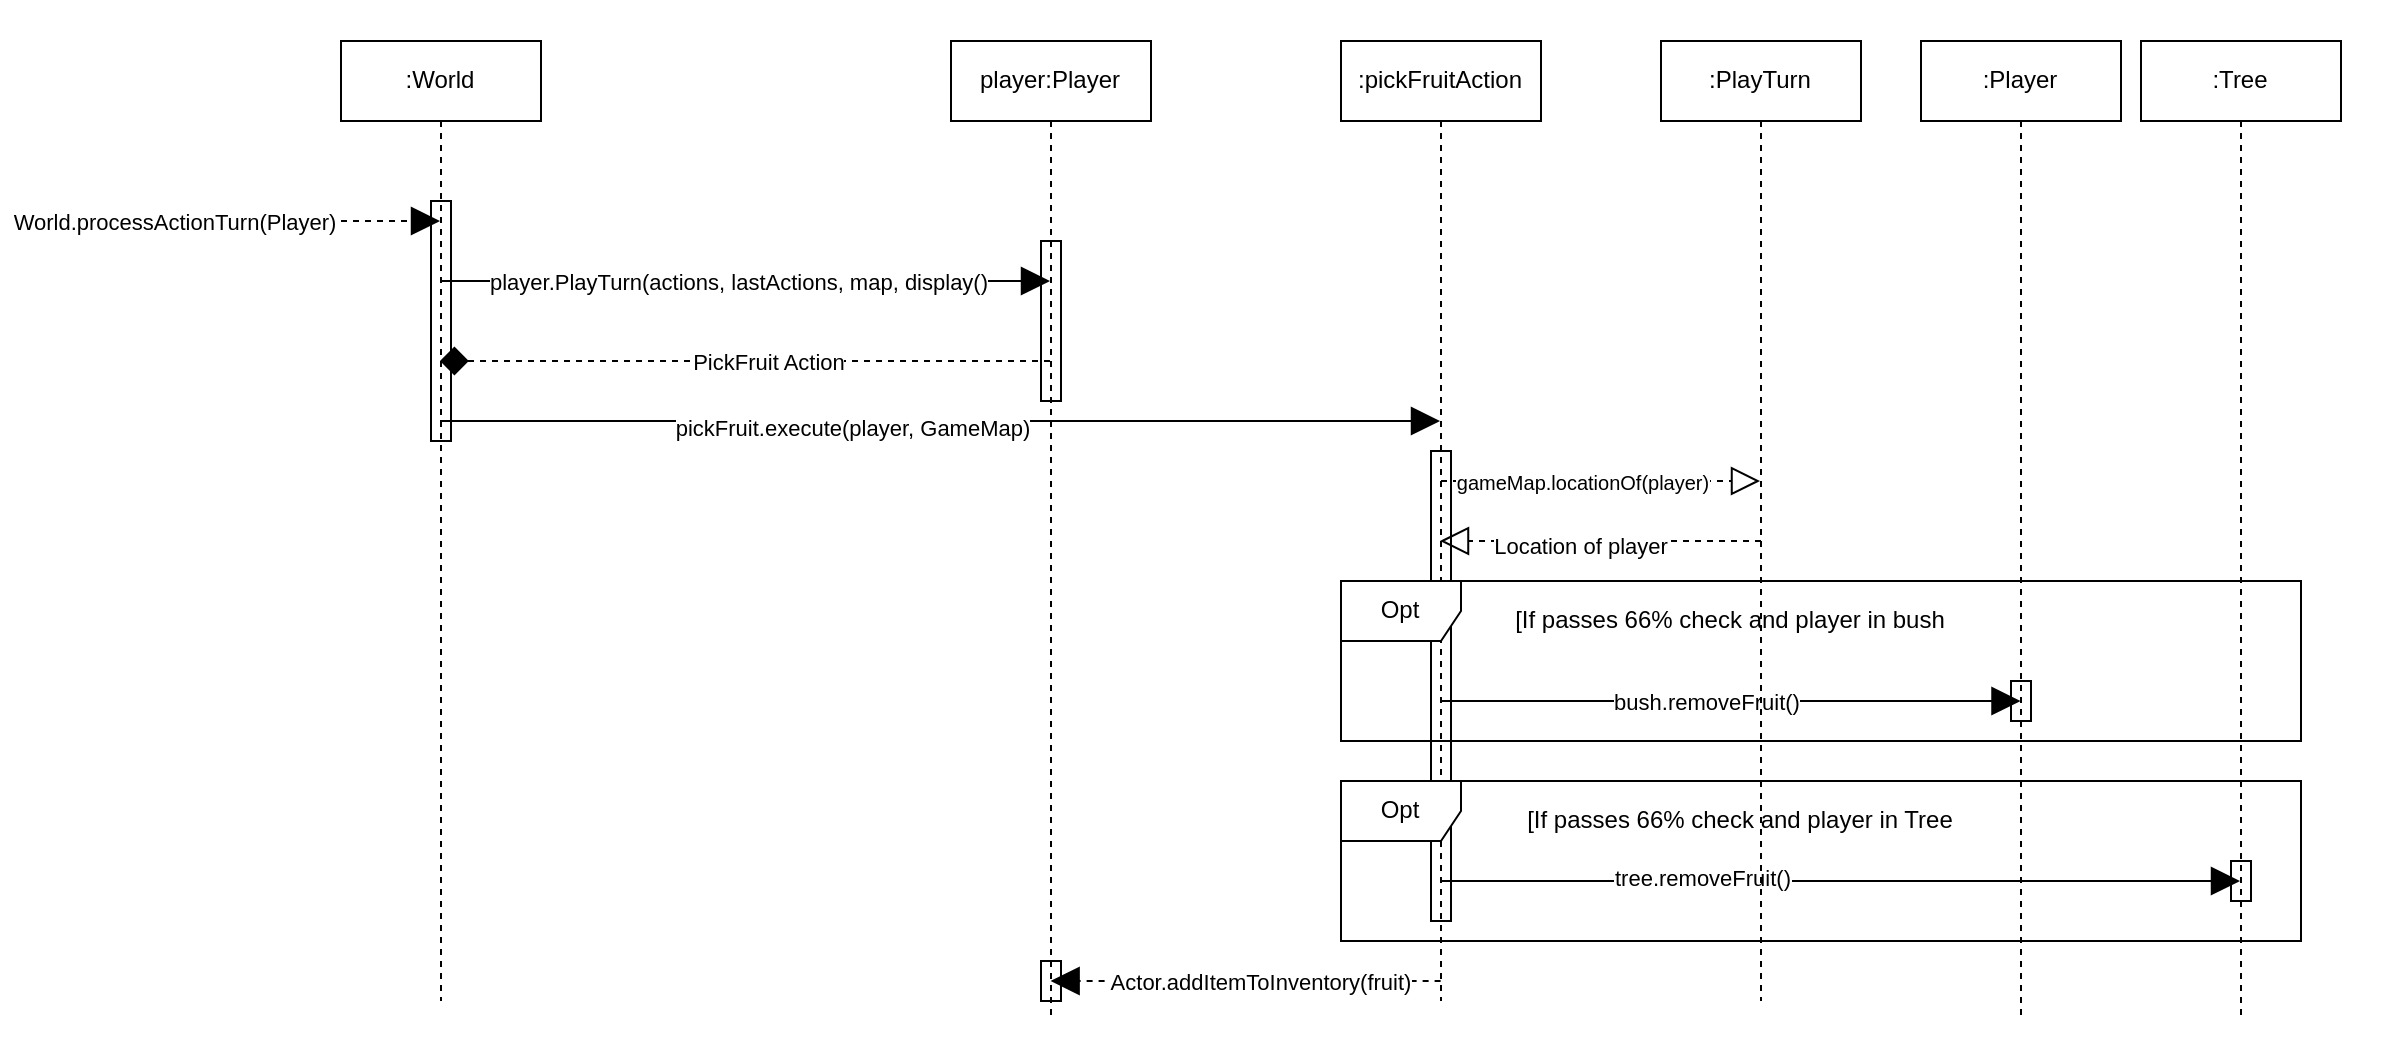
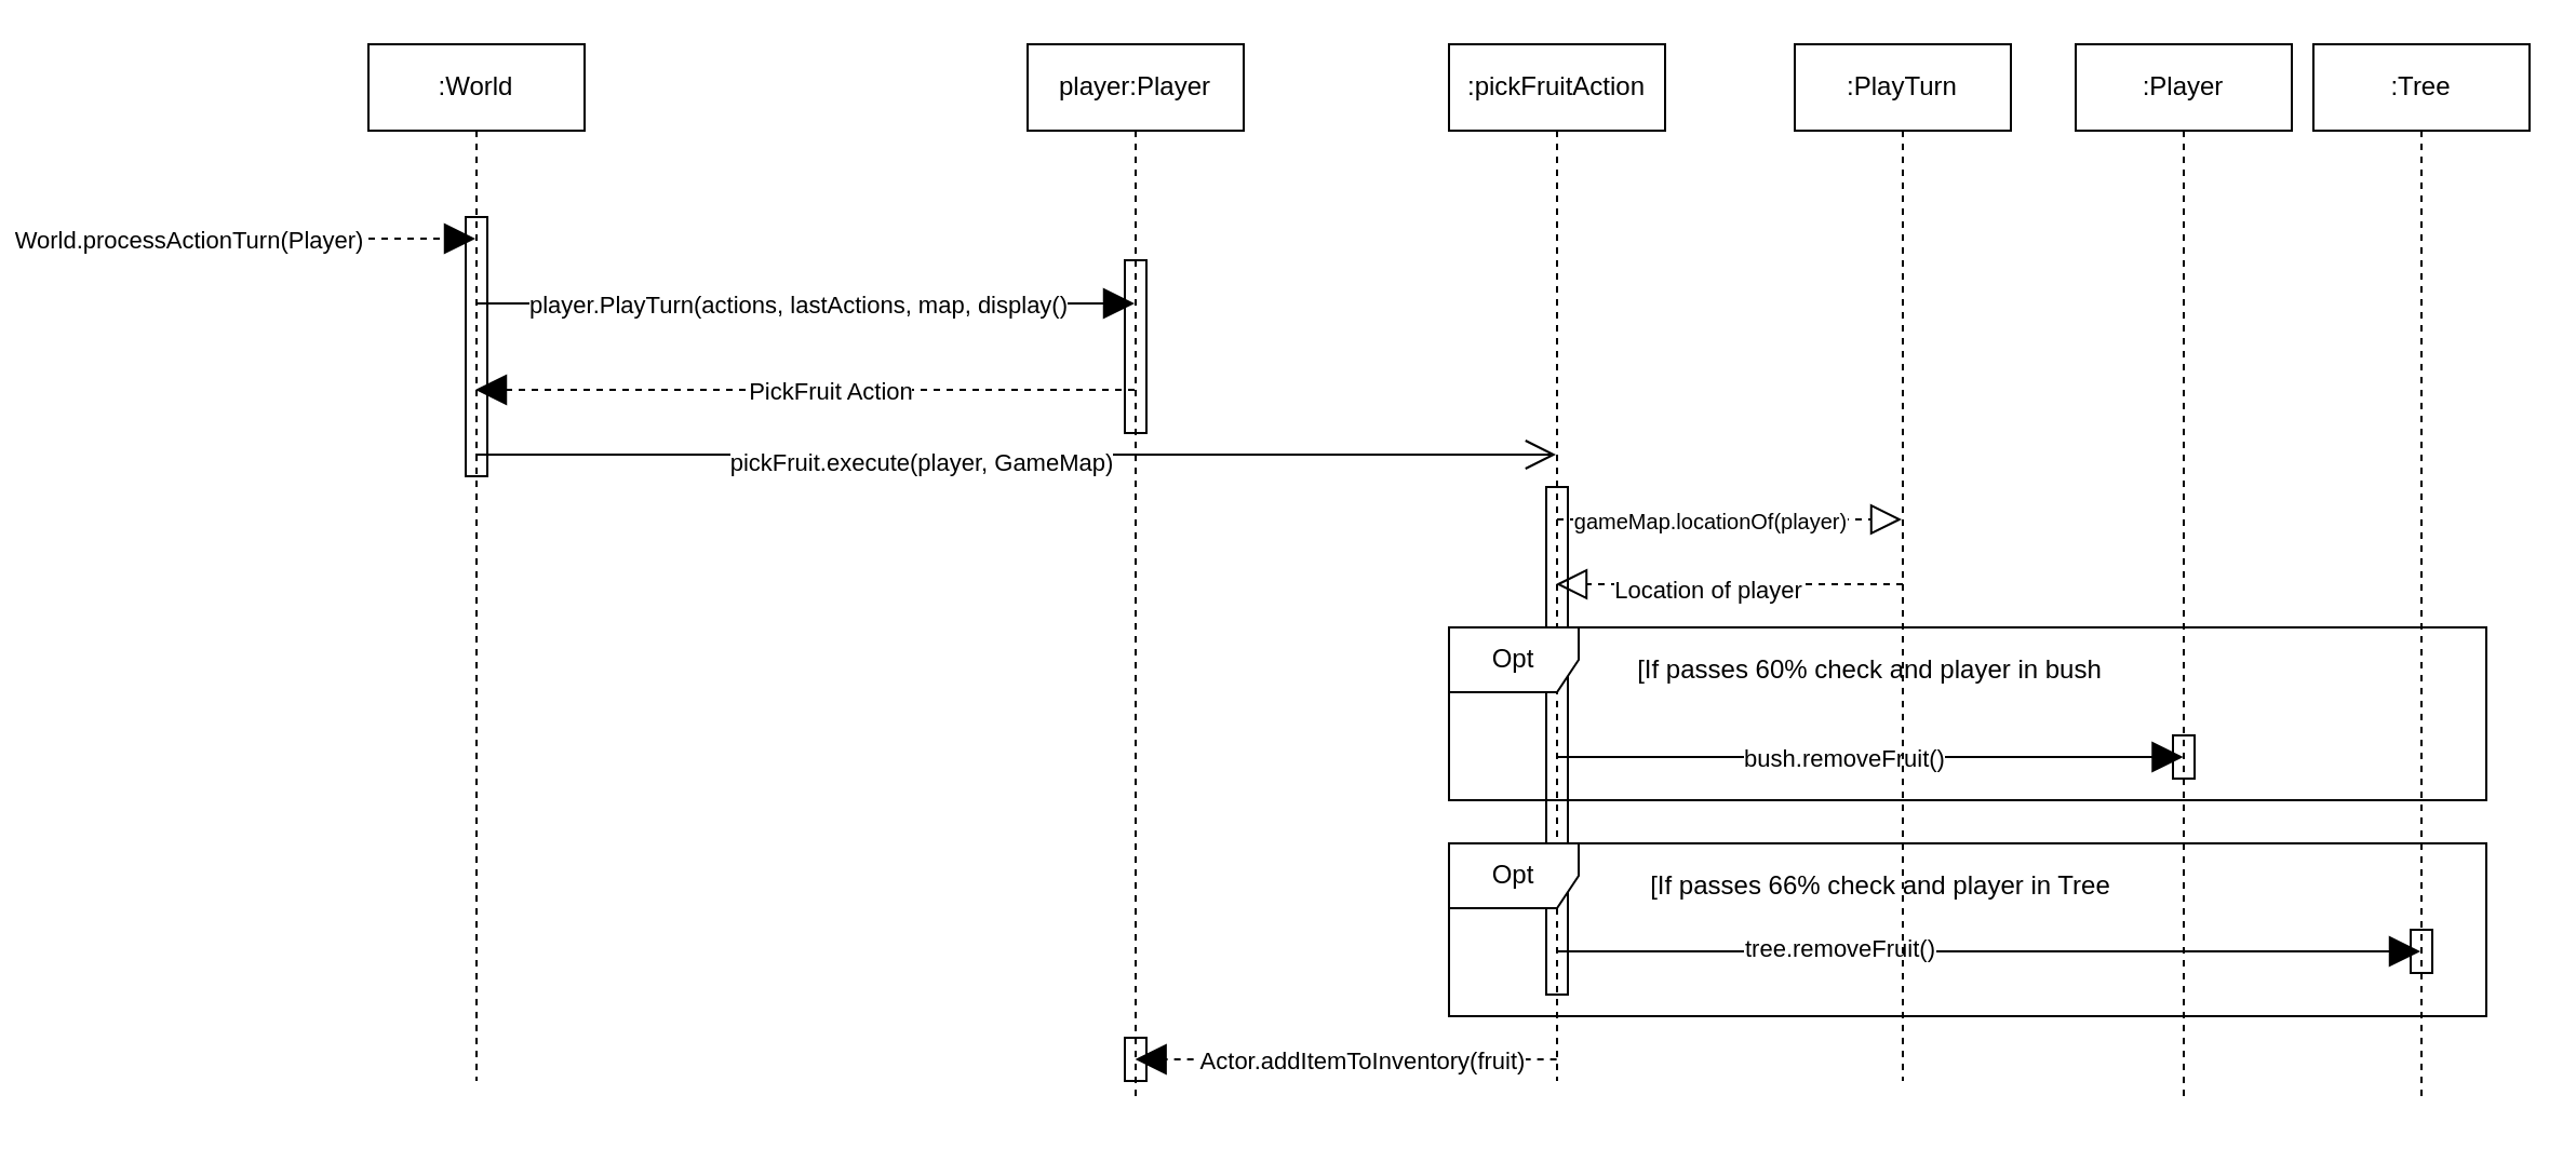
  <mxCell id="0" />
  <mxCell id="1" parent="0" />
  <mxCell id="2" value=":World" style="shape=umlLifeline;perimeter=lifelinePerimeter;whiteSpace=wrap;html=1;container=1;collapsible=0;recursiveResize=0;outlineConnect=0;" vertex="1" parent="1"><mxGeometry x="170" y="20" width="100" height="480" as="geometry" /></mxCell>
  <mxCell id="3" value="" style="endArrow=block;endFill=1;endSize=12;html=1;" edge="1" parent="2" target="6"><mxGeometry width="160" relative="1" as="geometry"><mxPoint x="50" y="120" as="sourcePoint" /><mxPoint x="210" y="120" as="targetPoint" /></mxGeometry></mxCell>
  <mxCell id="4" value="player.PlayTurn(actions, lastActions, map, display()" style="edgeLabel;html=1;align=center;verticalAlign=middle;resizable=0;points=[];" vertex="1" connectable="0" parent="3"><mxGeometry x="-0.45" y="-1" relative="1" as="geometry"><mxPoint x="64" y="-1" as="offset" /></mxGeometry></mxCell>
  <mxCell id="5" value="" style="html=1;points=[];perimeter=orthogonalPerimeter;fillColor=none;" vertex="1" parent="2"><mxGeometry x="45" y="80" width="10" height="120" as="geometry" /></mxCell>
  <mxCell id="6" value="player:Player" style="shape=umlLifeline;perimeter=lifelinePerimeter;whiteSpace=wrap;html=1;container=1;collapsible=0;recursiveResize=0;outlineConnect=0;" vertex="1" parent="1"><mxGeometry x="475" y="20" width="100" height="490" as="geometry" /></mxCell>
  <mxCell id="7" value="" style="html=1;points=[];perimeter=orthogonalPerimeter;fillColor=none;" vertex="1" parent="6"><mxGeometry x="45" y="100" width="10" height="80" as="geometry" /></mxCell>
  <mxCell id="8" value="" style="html=1;points=[];perimeter=orthogonalPerimeter;fillColor=none;" vertex="1" parent="6"><mxGeometry x="45" y="460" width="10" height="20" as="geometry" /></mxCell>
  <mxCell id="9" value="" style="endArrow=block;dashed=1;endFill=1;endSize=12;html=1;" edge="1" parent="1" target="2"><mxGeometry width="160" relative="1" as="geometry"><mxPoint x="20" y="110" as="sourcePoint" /><mxPoint x="140" y="110" as="targetPoint" /></mxGeometry></mxCell>
  <mxCell id="10" value="World.processActionTurn(Player)" style="edgeLabel;html=1;align=center;verticalAlign=middle;resizable=0;points=[];" vertex="1" connectable="0" parent="9"><mxGeometry x="-0.579" relative="1" as="geometry"><mxPoint x="24" as="offset" /></mxGeometry></mxCell>
- <mxCell id="11" value="" style="endArrow=diamond;dashed=1;endFill=1;endSize=12;html=1;" edge="1" parent="1" source="6" target="2"><mxGeometry width="160" relative="1" as="geometry"><mxPoint x="450" y="190" as="sourcePoint" /><mxPoint x="310" y="190" as="targetPoint" /><Array as="points"><mxPoint x="370" y="180" /></Array></mxGeometry></mxCell>
+ <mxCell id="11" value="" style="endArrow=block;dashed=1;endFill=1;endSize=12;html=1;" edge="1" parent="1" source="6" target="2"><mxGeometry width="160" relative="1" as="geometry"><mxPoint x="450" y="190" as="sourcePoint" /><mxPoint x="310" y="190" as="targetPoint" /><Array as="points"><mxPoint x="370" y="180" /></Array></mxGeometry></mxCell>
  <mxCell id="12" value="PickFruit Action" style="edgeLabel;html=1;align=center;verticalAlign=middle;resizable=0;points=[];" vertex="1" connectable="0" parent="11"><mxGeometry x="0.397" relative="1" as="geometry"><mxPoint x="72" as="offset" /></mxGeometry></mxCell>
  <mxCell id="13" value=":Player" style="shape=umlLifeline;perimeter=lifelinePerimeter;whiteSpace=wrap;html=1;container=1;collapsible=0;recursiveResize=0;outlineConnect=0;" vertex="1" parent="1"><mxGeometry x="960" y="20" width="100" height="490" as="geometry" /></mxCell>
  <mxCell id="14" value=":Tree" style="shape=umlLifeline;perimeter=lifelinePerimeter;whiteSpace=wrap;html=1;container=1;collapsible=0;recursiveResize=0;outlineConnect=0;" vertex="1" parent="1"><mxGeometry x="1070" y="20" width="100" height="490" as="geometry" /></mxCell>
  <mxCell id="15" value=":pickFruitAction" style="shape=umlLifeline;perimeter=lifelinePerimeter;whiteSpace=wrap;html=1;container=1;collapsible=0;recursiveResize=0;outlineConnect=0;" vertex="1" parent="1"><mxGeometry x="670" y="20" width="100" height="480" as="geometry" /></mxCell>
  <mxCell id="16" value="" style="endArrow=block;dashed=1;endFill=0;endSize=12;html=1;" edge="1" parent="15" target="27"><mxGeometry width="160" relative="1" as="geometry"><mxPoint x="50" y="220" as="sourcePoint" /><mxPoint x="210" y="220" as="targetPoint" /></mxGeometry></mxCell>
  <mxCell id="17" value="&lt;font style=&quot;font-size: 10px&quot;&gt;gameMap.locationOf(player)&lt;/font&gt;" style="edgeLabel;html=1;align=center;verticalAlign=middle;resizable=0;points=[];" vertex="1" connectable="0" parent="16"><mxGeometry x="-0.262" y="2" relative="1" as="geometry"><mxPoint x="11" y="2" as="offset" /></mxGeometry></mxCell>
  <mxCell id="18" value="" style="endArrow=block;endFill=1;endSize=12;html=1;" edge="1" parent="15" target="14"><mxGeometry width="160" relative="1" as="geometry"><mxPoint x="50" y="420" as="sourcePoint" /><mxPoint x="210" y="420" as="targetPoint" /></mxGeometry></mxCell>
  <mxCell id="19" value="tree.removeFruit()" style="edgeLabel;html=1;align=center;verticalAlign=middle;resizable=0;points=[];" vertex="1" connectable="0" parent="18"><mxGeometry x="-0.608" y="2" relative="1" as="geometry"><mxPoint x="52" as="offset" /></mxGeometry></mxCell>
  <mxCell id="20" value="" style="html=1;points=[];perimeter=orthogonalPerimeter;fillColor=none;" vertex="1" parent="15"><mxGeometry x="45" y="205" width="10" height="235" as="geometry" /></mxCell>
  <mxCell id="21" value="" style="endArrow=block;dashed=1;endFill=1;endSize=12;html=1;snapToPoint=0;" edge="1" parent="1"><mxGeometry width="160" relative="1" as="geometry"><mxPoint x="719.81" y="490" as="sourcePoint" /><mxPoint x="524.81" y="490" as="targetPoint" /></mxGeometry></mxCell>
  <mxCell id="22" value="Actor.addItemToInventory(fruit)" style="edgeLabel;html=1;align=center;verticalAlign=middle;resizable=0;points=[];" vertex="1" connectable="0" parent="21"><mxGeometry x="0.268" y="1" relative="1" as="geometry"><mxPoint x="34" y="-1" as="offset" /></mxGeometry></mxCell>
- <mxCell id="23" value="" style="endArrow=block;endFill=1;endSize=12;html=1;" edge="1" parent="1" source="2" target="15"><mxGeometry width="160" relative="1" as="geometry"><mxPoint x="220" y="240" as="sourcePoint" /><mxPoint x="380" y="240" as="targetPoint" /><Array as="points"><mxPoint x="510" y="210" /></Array></mxGeometry></mxCell>
+ <mxCell id="23" value="" style="endArrow=open;endFill=1;endSize=12;html=1;" edge="1" parent="1" source="2" target="15"><mxGeometry width="160" relative="1" as="geometry"><mxPoint x="220" y="240" as="sourcePoint" /><mxPoint x="380" y="240" as="targetPoint" /><Array as="points"><mxPoint x="510" y="210" /></Array></mxGeometry></mxCell>
  <mxCell id="24" value="pickFruit.execute(player, GameMap)" style="edgeLabel;html=1;align=center;verticalAlign=middle;resizable=0;points=[];" vertex="1" connectable="0" parent="23"><mxGeometry x="-0.55" y="-3" relative="1" as="geometry"><mxPoint x="94" as="offset" /></mxGeometry></mxCell>
  <mxCell id="25" value="" style="endArrow=block;endFill=1;endSize=12;html=1;snapToPoint=1;" edge="1" parent="1"><mxGeometry width="160" relative="1" as="geometry"><mxPoint x="720.25" y="350" as="sourcePoint" /><mxPoint x="1009.75" y="350" as="targetPoint" /></mxGeometry></mxCell>
  <mxCell id="26" value="bush.removeFruit()" style="edgeLabel;html=1;align=center;verticalAlign=middle;resizable=0;points=[];" vertex="1" connectable="0" parent="25"><mxGeometry x="-0.43" y="-1" relative="1" as="geometry"><mxPoint x="49" y="-1" as="offset" /></mxGeometry></mxCell>
  <mxCell id="27" value=":PlayTurn" style="shape=umlLifeline;perimeter=lifelinePerimeter;whiteSpace=wrap;html=1;container=1;collapsible=0;recursiveResize=0;outlineConnect=0;" vertex="1" parent="1"><mxGeometry x="830" y="20" width="100" height="480" as="geometry" /></mxCell>
  <mxCell id="28" value="" style="endArrow=block;dashed=1;endFill=0;endSize=12;html=1;" edge="1" parent="27" target="15"><mxGeometry width="160" relative="1" as="geometry"><mxPoint x="50" y="250" as="sourcePoint" /><mxPoint x="210" y="250" as="targetPoint" /></mxGeometry></mxCell>
  <mxCell id="29" value="Location of player" style="edgeLabel;html=1;align=center;verticalAlign=middle;resizable=0;points=[];" vertex="1" connectable="0" parent="28"><mxGeometry x="0.243" y="2" relative="1" as="geometry"><mxPoint x="9" as="offset" /></mxGeometry></mxCell>
  <mxCell id="30" value="Opt" style="shape=umlFrame;whiteSpace=wrap;html=1;" vertex="1" parent="1"><mxGeometry x="670" y="290" width="480" height="80" as="geometry" /></mxCell>
- <mxCell id="31" value="[If passes 66% check and player in bush" style="text;html=1;strokeColor=none;fillColor=none;align=center;verticalAlign=middle;whiteSpace=wrap;rounded=0;" vertex="1" parent="1"><mxGeometry x="750" y="300" width="230" height="20" as="geometry" /></mxCell>
+ <mxCell id="31" value="[If passes 60% check and player in bush" style="text;html=1;strokeColor=none;fillColor=none;align=center;verticalAlign=middle;whiteSpace=wrap;rounded=0;" vertex="1" parent="1"><mxGeometry x="750" y="300" width="230" height="20" as="geometry" /></mxCell>
  <mxCell id="32" value="Opt" style="shape=umlFrame;whiteSpace=wrap;html=1;" vertex="1" parent="1"><mxGeometry x="670" y="390" width="480" height="80" as="geometry" /></mxCell>
  <mxCell id="33" value="[If passes 66% check and player in Tree" style="text;html=1;strokeColor=none;fillColor=none;align=center;verticalAlign=middle;whiteSpace=wrap;rounded=0;" vertex="1" parent="1"><mxGeometry x="750" y="400" width="240" height="20" as="geometry" /></mxCell>
  <mxCell id="34" value="" style="html=1;points=[];perimeter=orthogonalPerimeter;fillColor=none;" vertex="1" parent="1"><mxGeometry x="1005" y="340" width="10" height="20" as="geometry" /></mxCell>
  <mxCell id="35" value="" style="html=1;points=[];perimeter=orthogonalPerimeter;fillColor=none;" vertex="1" parent="1"><mxGeometry x="1115" y="430" width="10" height="20" as="geometry" /></mxCell>
